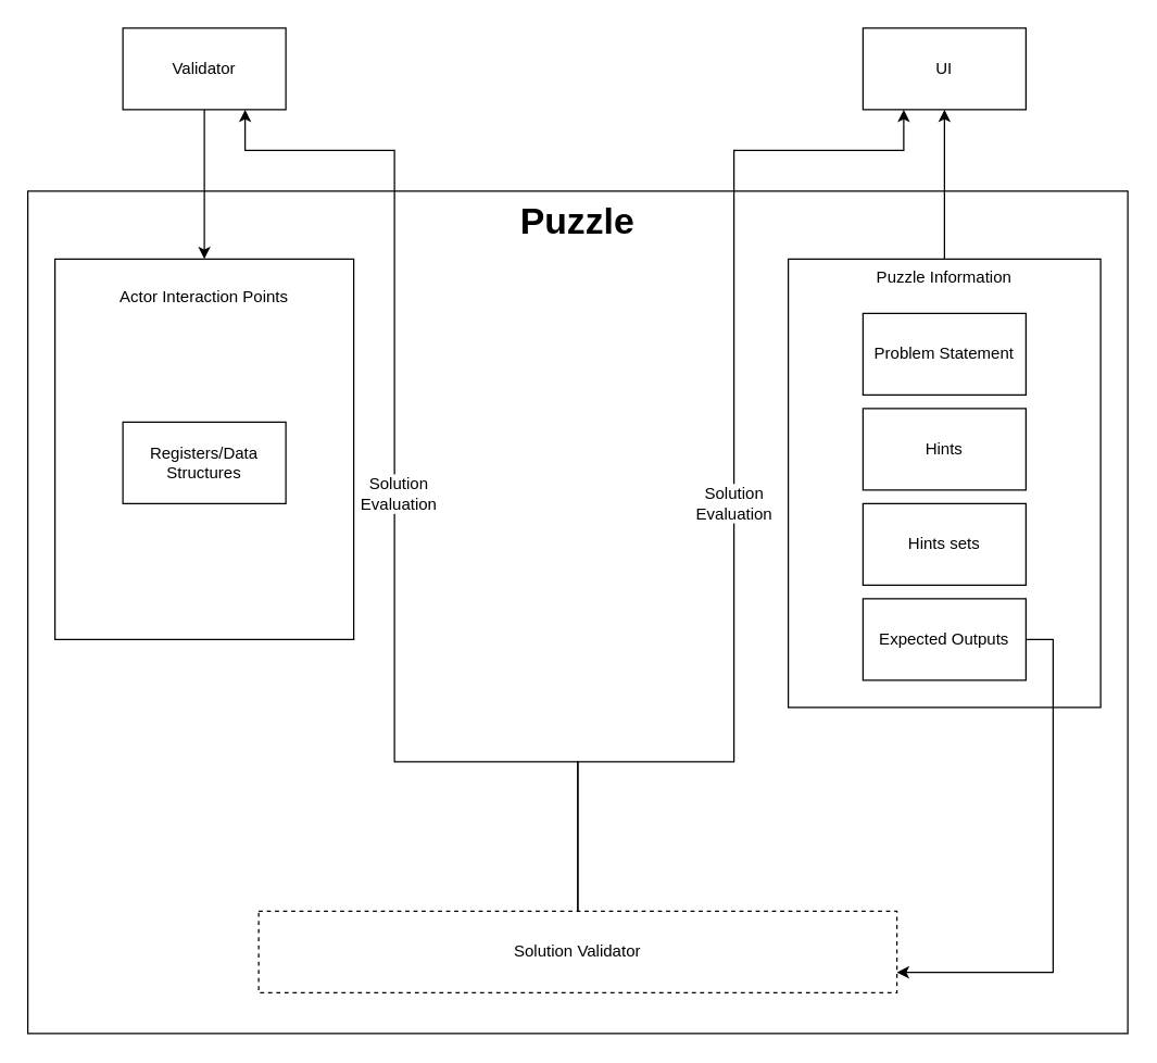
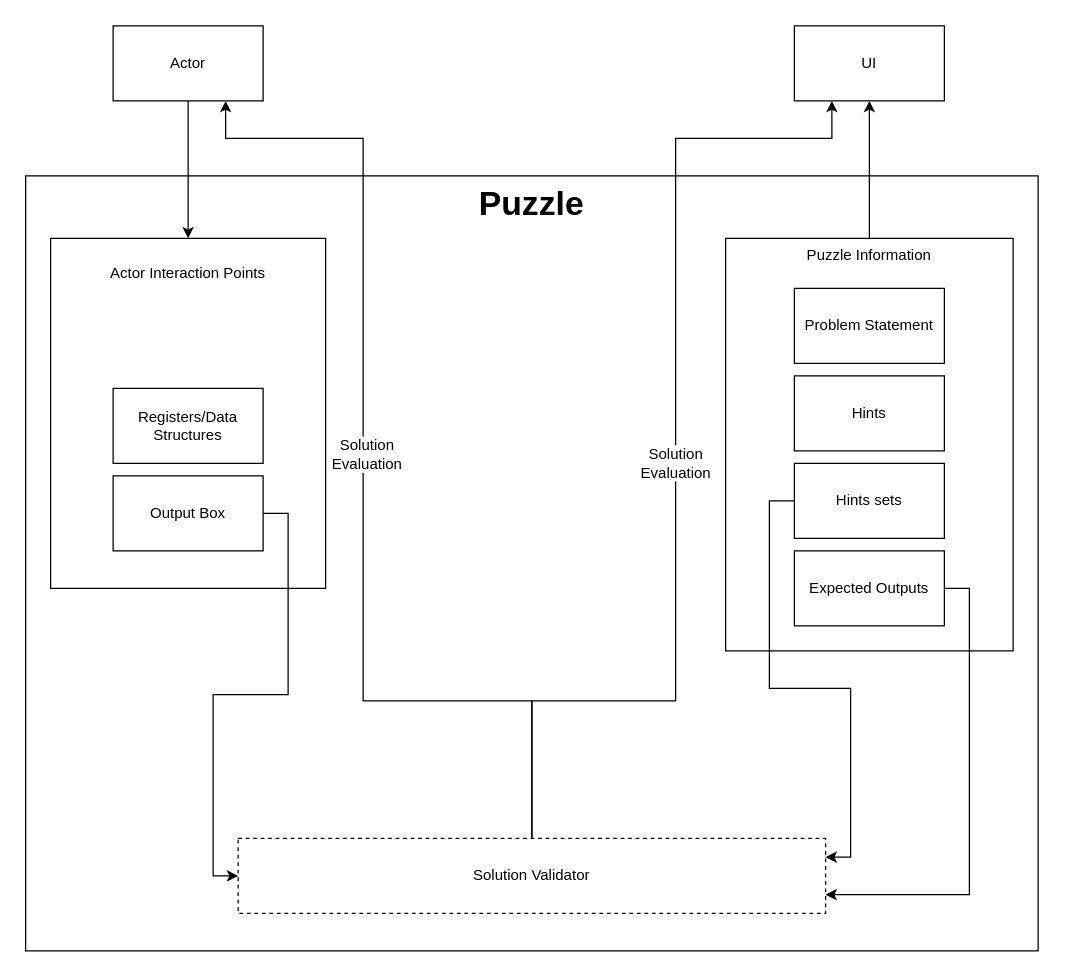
  <mxCell id="0" />
  <mxCell id="1" parent="0" />
  <mxCell id="2" value="Puzzle" style="rounded=0;whiteSpace=wrap;html=1;verticalAlign=top;fontSize=27;fontStyle=1" vertex="1" parent="1"><mxGeometry x="20" y="140" width="810" height="620" as="geometry" /></mxCell>
  <mxCell id="3" value="&lt;font style=&quot;font-size: 12px&quot;&gt;Actor Interaction Points&lt;/font&gt;" style="rounded=0;whiteSpace=wrap;html=1;fontSize=27;verticalAlign=top;" vertex="1" parent="1"><mxGeometry x="40" y="190" width="220" height="280" as="geometry" /></mxCell>
  <mxCell id="4" value="Registers/Data Structures" style="rounded=0;whiteSpace=wrap;html=1;fontSize=12;" vertex="1" parent="1"><mxGeometry x="90" y="310" width="120" height="60" as="geometry" /></mxCell>
+ <mxCell id="5" style="edgeStyle=orthogonalEdgeStyle;rounded=0;orthogonalLoop=1;jettySize=auto;html=1;exitX=1;exitY=0.5;exitDx=0;exitDy=0;entryX=0;entryY=0.5;entryDx=0;entryDy=0;fontSize=12;" edge="1" parent="1" source="6" target="21"><mxGeometry relative="1" as="geometry" /></mxCell>
+ <mxCell id="6" value="Output Box" style="rounded=0;whiteSpace=wrap;html=1;fontSize=12;" vertex="1" parent="1"><mxGeometry x="90" y="380" width="120" height="60" as="geometry" /></mxCell>
  <mxCell id="7" style="edgeStyle=orthogonalEdgeStyle;rounded=0;orthogonalLoop=1;jettySize=auto;html=1;exitX=0.5;exitY=0;exitDx=0;exitDy=0;fontSize=12;" edge="1" parent="1" source="8"><mxGeometry relative="1" as="geometry"><mxPoint x="695" y="80" as="targetPoint" /></mxGeometry></mxCell>
  <mxCell id="8" value="Puzzle Information" style="rounded=0;whiteSpace=wrap;html=1;fontSize=12;verticalAlign=top;" vertex="1" parent="1"><mxGeometry x="580" y="190" width="230" height="330" as="geometry" /></mxCell>
  <mxCell id="9" value="Problem Statement" style="rounded=0;whiteSpace=wrap;html=1;fontSize=12;" vertex="1" parent="1"><mxGeometry x="635" y="230" width="120" height="60" as="geometry" /></mxCell>
  <mxCell id="10" value="Hints" style="rounded=0;whiteSpace=wrap;html=1;fontSize=12;" vertex="1" parent="1"><mxGeometry x="635" y="300" width="120" height="60" as="geometry" /></mxCell>
+ <mxCell id="11" style="edgeStyle=orthogonalEdgeStyle;rounded=0;orthogonalLoop=1;jettySize=auto;html=1;exitX=0;exitY=0.5;exitDx=0;exitDy=0;fontSize=12;entryX=1;entryY=0.25;entryDx=0;entryDy=0;" edge="1" parent="1" source="12" target="21"><mxGeometry relative="1" as="geometry" /></mxCell>
  <mxCell id="12" value="Hints sets" style="rounded=0;whiteSpace=wrap;html=1;fontSize=12;" vertex="1" parent="1"><mxGeometry x="635" y="370" width="120" height="60" as="geometry" /></mxCell>
  <mxCell id="13" style="edgeStyle=orthogonalEdgeStyle;rounded=0;orthogonalLoop=1;jettySize=auto;html=1;exitX=1;exitY=0.5;exitDx=0;exitDy=0;fontSize=12;entryX=1;entryY=0.75;entryDx=0;entryDy=0;" edge="1" parent="1" source="14" target="21"><mxGeometry relative="1" as="geometry"><mxPoint x="890" y="650" as="targetPoint" /></mxGeometry></mxCell>
  <mxCell id="14" value="Expected Outputs" style="rounded=0;whiteSpace=wrap;html=1;fontSize=12;" vertex="1" parent="1"><mxGeometry x="635" y="440" width="120" height="60" as="geometry" /></mxCell>
  <mxCell id="15" value="UI" style="rounded=0;whiteSpace=wrap;html=1;fontSize=12;" vertex="1" parent="1"><mxGeometry x="635" y="20" width="120" height="60" as="geometry" /></mxCell>
  <mxCell id="16" style="edgeStyle=orthogonalEdgeStyle;rounded=0;orthogonalLoop=1;jettySize=auto;html=1;exitX=0.5;exitY=1;exitDx=0;exitDy=0;entryX=0.5;entryY=0;entryDx=0;entryDy=0;fontSize=12;" edge="1" parent="1" source="17" target="3"><mxGeometry relative="1" as="geometry" /></mxCell>
- <mxCell id="17" value="Validator" style="rounded=0;whiteSpace=wrap;html=1;fontSize=12;" vertex="1" parent="1"><mxGeometry x="90" y="20" width="120" height="60" as="geometry" /></mxCell>
+ <mxCell id="17" value="Actor" style="rounded=0;whiteSpace=wrap;html=1;fontSize=12;" vertex="1" parent="1"><mxGeometry x="90" y="20" width="120" height="60" as="geometry" /></mxCell>
  <mxCell id="18" value="Solution &lt;br&gt;Evaluation" style="edgeStyle=orthogonalEdgeStyle;rounded=0;orthogonalLoop=1;jettySize=auto;html=1;exitX=0.5;exitY=0;exitDx=0;exitDy=0;fontSize=12;" edge="1" parent="1" source="21"><mxGeometry relative="1" as="geometry"><mxPoint x="665" y="80" as="targetPoint" /><Array as="points"><mxPoint x="425" y="560" /><mxPoint x="540" y="560" /><mxPoint x="540" y="110" /><mxPoint x="665" y="110" /></Array></mxGeometry></mxCell>
  <mxCell id="19" style="edgeStyle=orthogonalEdgeStyle;rounded=0;orthogonalLoop=1;jettySize=auto;html=1;exitX=0.5;exitY=0;exitDx=0;exitDy=0;entryX=0.75;entryY=1;entryDx=0;entryDy=0;fontSize=12;" edge="1" parent="1" source="21" target="17"><mxGeometry relative="1" as="geometry"><Array as="points"><mxPoint x="425" y="560" /><mxPoint x="290" y="560" /><mxPoint x="290" y="110" /><mxPoint x="180" y="110" /></Array></mxGeometry></mxCell>
  <mxCell id="20" value="Solution&lt;br&gt;Evaluation" style="text;html=1;resizable=0;points=[];align=center;verticalAlign=middle;labelBackgroundColor=#ffffff;fontSize=12;" vertex="1" connectable="0" parent="19"><mxGeometry x="0.061" y="-2" relative="1" as="geometry"><mxPoint as="offset" /></mxGeometry></mxCell>
  <mxCell id="21" value="Solution Validator" style="rounded=0;whiteSpace=wrap;html=1;fontSize=12;dashed=1;" vertex="1" parent="1"><mxGeometry x="190" y="670" width="470" height="60" as="geometry" /></mxCell>
